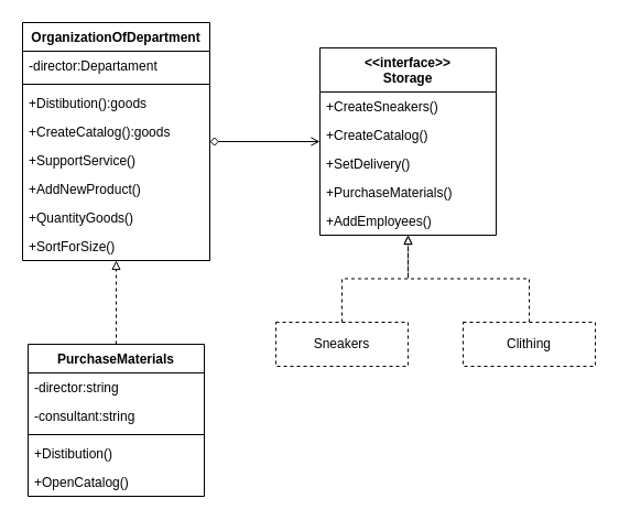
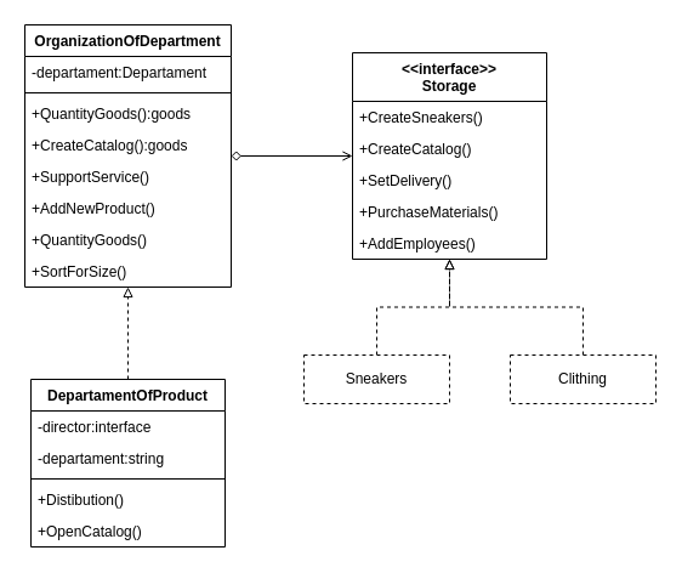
  <mxCell id="0" />
  <mxCell id="1" parent="0" />
  <mxCell id="2" value="OrganizationOfDepartment" style="swimlane;fontStyle=1;align=center;verticalAlign=top;childLayout=stackLayout;horizontal=1;startSize=26;horizontalStack=0;resizeParent=1;resizeParentMax=0;resizeLast=0;collapsible=1;marginBottom=0;" vertex="1" parent="1"><mxGeometry x="20" y="20" width="170" height="216" as="geometry" /></mxCell>
- <mxCell id="3" value="-director:Departament" style="text;strokeColor=none;fillColor=none;align=left;verticalAlign=top;spacingLeft=4;spacingRight=4;overflow=hidden;rotatable=0;points=[[0,0.5],[1,0.5]];portConstraint=eastwest;" vertex="1" parent="2"><mxGeometry y="26" width="170" height="26" as="geometry" /></mxCell>
+ <mxCell id="3" value="-departament:Departament" style="text;strokeColor=none;fillColor=none;align=left;verticalAlign=top;spacingLeft=4;spacingRight=4;overflow=hidden;rotatable=0;points=[[0,0.5],[1,0.5]];portConstraint=eastwest;" vertex="1" parent="2"><mxGeometry y="26" width="170" height="26" as="geometry" /></mxCell>
  <mxCell id="4" value="" style="line;strokeWidth=1;fillColor=none;align=left;verticalAlign=middle;spacingTop=-1;spacingLeft=3;spacingRight=3;rotatable=0;labelPosition=right;points=[];portConstraint=eastwest;" vertex="1" parent="2"><mxGeometry y="52" width="170" height="8" as="geometry" /></mxCell>
- <mxCell id="5" value="+Distibution():goods" style="text;strokeColor=none;fillColor=none;align=left;verticalAlign=top;spacingLeft=4;spacingRight=4;overflow=hidden;rotatable=0;points=[[0,0.5],[1,0.5]];portConstraint=eastwest;" vertex="1" parent="2"><mxGeometry y="60" width="170" height="26" as="geometry" /></mxCell>
+ <mxCell id="5" value="+QuantityGoods():goods" style="text;strokeColor=none;fillColor=none;align=left;verticalAlign=top;spacingLeft=4;spacingRight=4;overflow=hidden;rotatable=0;points=[[0,0.5],[1,0.5]];portConstraint=eastwest;" vertex="1" parent="2"><mxGeometry y="60" width="170" height="26" as="geometry" /></mxCell>
  <mxCell id="6" value="+CreateСatalog():goods" style="text;strokeColor=none;fillColor=none;align=left;verticalAlign=top;spacingLeft=4;spacingRight=4;overflow=hidden;rotatable=0;points=[[0,0.5],[1,0.5]];portConstraint=eastwest;" vertex="1" parent="2"><mxGeometry y="86" width="170" height="26" as="geometry" /></mxCell>
  <mxCell id="7" value="+SupportService()" style="text;strokeColor=none;fillColor=none;align=left;verticalAlign=top;spacingLeft=4;spacingRight=4;overflow=hidden;rotatable=0;points=[[0,0.5],[1,0.5]];portConstraint=eastwest;" vertex="1" parent="2"><mxGeometry y="112" width="170" height="26" as="geometry" /></mxCell>
  <mxCell id="8" value="+AddNewProduct()" style="text;strokeColor=none;fillColor=none;align=left;verticalAlign=top;spacingLeft=4;spacingRight=4;overflow=hidden;rotatable=0;points=[[0,0.5],[1,0.5]];portConstraint=eastwest;" vertex="1" parent="2"><mxGeometry y="138" width="170" height="26" as="geometry" /></mxCell>
  <mxCell id="9" value="+QuantityGoods()" style="text;strokeColor=none;fillColor=none;align=left;verticalAlign=top;spacingLeft=4;spacingRight=4;overflow=hidden;rotatable=0;points=[[0,0.5],[1,0.5]];portConstraint=eastwest;" vertex="1" parent="2"><mxGeometry y="164" width="170" height="26" as="geometry" /></mxCell>
  <mxCell id="10" value="+SortForSize()" style="text;strokeColor=none;fillColor=none;align=left;verticalAlign=top;spacingLeft=4;spacingRight=4;overflow=hidden;rotatable=0;points=[[0,0.5],[1,0.5]];portConstraint=eastwest;" vertex="1" parent="2"><mxGeometry y="190" width="170" height="26" as="geometry" /></mxCell>
  <mxCell id="11" value="&lt;&lt;interface&gt;&gt;&#10;Storage" style="swimlane;fontStyle=1;align=center;verticalAlign=top;childLayout=stackLayout;horizontal=1;startSize=40;horizontalStack=0;resizeParent=1;resizeParentMax=0;resizeLast=0;collapsible=1;marginBottom=0;" vertex="1" parent="1"><mxGeometry x="290" y="43" width="160" height="170" as="geometry" /></mxCell>
  <mxCell id="12" value="+CreateSneakers()" style="text;strokeColor=none;fillColor=none;align=left;verticalAlign=top;spacingLeft=4;spacingRight=4;overflow=hidden;rotatable=0;points=[[0,0.5],[1,0.5]];portConstraint=eastwest;" vertex="1" parent="11"><mxGeometry y="40" width="160" height="26" as="geometry" /></mxCell>
  <mxCell id="13" value="+CreateСatalog()" style="text;strokeColor=none;fillColor=none;align=left;verticalAlign=top;spacingLeft=4;spacingRight=4;overflow=hidden;rotatable=0;points=[[0,0.5],[1,0.5]];portConstraint=eastwest;" vertex="1" parent="11"><mxGeometry y="66" width="160" height="26" as="geometry" /></mxCell>
  <mxCell id="14" value="+SetDelivery()" style="text;strokeColor=none;fillColor=none;align=left;verticalAlign=top;spacingLeft=4;spacingRight=4;overflow=hidden;rotatable=0;points=[[0,0.5],[1,0.5]];portConstraint=eastwest;" vertex="1" parent="11"><mxGeometry y="92" width="160" height="26" as="geometry" /></mxCell>
  <mxCell id="15" value="+PurchaseMaterials()" style="text;strokeColor=none;fillColor=none;align=left;verticalAlign=top;spacingLeft=4;spacingRight=4;overflow=hidden;rotatable=0;points=[[0,0.5],[1,0.5]];portConstraint=eastwest;" vertex="1" parent="11"><mxGeometry y="118" width="160" height="26" as="geometry" /></mxCell>
  <mxCell id="16" value="+AddEmployees()" style="text;strokeColor=none;fillColor=none;align=left;verticalAlign=top;spacingLeft=4;spacingRight=4;overflow=hidden;rotatable=0;points=[[0,0.5],[1,0.5]];portConstraint=eastwest;" vertex="1" parent="11"><mxGeometry y="144" width="160" height="26" as="geometry" /></mxCell>
  <mxCell id="17" style="edgeStyle=orthogonalEdgeStyle;rounded=0;orthogonalLoop=1;jettySize=auto;html=1;exitX=0.5;exitY=0;exitDx=0;exitDy=0;startArrow=none;startFill=0;endArrow=block;endFill=0;dashed=1;" edge="1" parent="1" source="18" target="11"><mxGeometry relative="1" as="geometry" /></mxCell>
  <mxCell id="18" value="Sneakers" style="rounded=0;whiteSpace=wrap;html=1;dashed=1;" vertex="1" parent="1"><mxGeometry x="250" y="292" width="120" height="40" as="geometry" /></mxCell>
  <mxCell id="19" style="edgeStyle=orthogonalEdgeStyle;rounded=0;orthogonalLoop=1;jettySize=auto;html=1;exitX=0.5;exitY=0;exitDx=0;exitDy=0;dashed=1;startArrow=none;startFill=0;endArrow=block;endFill=0;" edge="1" parent="1" source="20" target="11"><mxGeometry relative="1" as="geometry" /></mxCell>
  <mxCell id="20" value="Clithing" style="rounded=0;whiteSpace=wrap;html=1;dashed=1;" vertex="1" parent="1"><mxGeometry x="420" y="292" width="120" height="40" as="geometry" /></mxCell>
  <mxCell id="21" style="edgeStyle=orthogonalEdgeStyle;rounded=0;orthogonalLoop=1;jettySize=auto;html=1;startArrow=diamond;startFill=0;endArrow=open;endFill=0;" edge="1" parent="1" source="2" target="11"><mxGeometry relative="1" as="geometry" /></mxCell>
  <mxCell id="22" style="edgeStyle=orthogonalEdgeStyle;rounded=0;orthogonalLoop=1;jettySize=auto;html=1;exitX=0.5;exitY=0;exitDx=0;exitDy=0;startArrow=none;startFill=0;endArrow=block;endFill=0;dashed=1;" edge="1" parent="1" source="23" target="2"><mxGeometry relative="1" as="geometry" /></mxCell>
- <mxCell id="23" value="PurchaseMaterials" style="swimlane;fontStyle=1;align=center;verticalAlign=top;childLayout=stackLayout;horizontal=1;startSize=26;horizontalStack=0;resizeParent=1;resizeParentMax=0;resizeLast=0;collapsible=1;marginBottom=0;" vertex="1" parent="1"><mxGeometry x="25" y="312" width="160" height="138" as="geometry" /></mxCell>
- <mxCell id="24" value="-director:string" style="text;strokeColor=none;fillColor=none;align=left;verticalAlign=top;spacingLeft=4;spacingRight=4;overflow=hidden;rotatable=0;points=[[0,0.5],[1,0.5]];portConstraint=eastwest;" vertex="1" parent="23"><mxGeometry y="26" width="160" height="26" as="geometry" /></mxCell>
- <mxCell id="25" value="-consultant:string" style="text;strokeColor=none;fillColor=none;align=left;verticalAlign=top;spacingLeft=4;spacingRight=4;overflow=hidden;rotatable=0;points=[[0,0.5],[1,0.5]];portConstraint=eastwest;" vertex="1" parent="23"><mxGeometry y="52" width="160" height="26" as="geometry" /></mxCell>
+ <mxCell id="23" value="DepartamentOfProduct" style="swimlane;fontStyle=1;align=center;verticalAlign=top;childLayout=stackLayout;horizontal=1;startSize=26;horizontalStack=0;resizeParent=1;resizeParentMax=0;resizeLast=0;collapsible=1;marginBottom=0;" vertex="1" parent="1"><mxGeometry x="25" y="312" width="160" height="138" as="geometry" /></mxCell>
+ <mxCell id="24" value="-director:interface" style="text;strokeColor=none;fillColor=none;align=left;verticalAlign=top;spacingLeft=4;spacingRight=4;overflow=hidden;rotatable=0;points=[[0,0.5],[1,0.5]];portConstraint=eastwest;" vertex="1" parent="23"><mxGeometry y="26" width="160" height="26" as="geometry" /></mxCell>
+ <mxCell id="25" value="-departament:string" style="text;strokeColor=none;fillColor=none;align=left;verticalAlign=top;spacingLeft=4;spacingRight=4;overflow=hidden;rotatable=0;points=[[0,0.5],[1,0.5]];portConstraint=eastwest;" vertex="1" parent="23"><mxGeometry y="52" width="160" height="26" as="geometry" /></mxCell>
  <mxCell id="26" value="" style="line;strokeWidth=1;fillColor=none;align=left;verticalAlign=middle;spacingTop=-1;spacingLeft=3;spacingRight=3;rotatable=0;labelPosition=right;points=[];portConstraint=eastwest;" vertex="1" parent="23"><mxGeometry y="78" width="160" height="8" as="geometry" /></mxCell>
  <mxCell id="27" value="+Distibution()" style="text;strokeColor=none;fillColor=none;align=left;verticalAlign=top;spacingLeft=4;spacingRight=4;overflow=hidden;rotatable=0;points=[[0,0.5],[1,0.5]];portConstraint=eastwest;" vertex="1" parent="23"><mxGeometry y="86" width="160" height="26" as="geometry" /></mxCell>
  <mxCell id="28" value="+OpenCatalog()" style="text;strokeColor=none;fillColor=none;align=left;verticalAlign=top;spacingLeft=4;spacingRight=4;overflow=hidden;rotatable=0;points=[[0,0.5],[1,0.5]];portConstraint=eastwest;" vertex="1" parent="23"><mxGeometry y="112" width="160" height="26" as="geometry" /></mxCell>
